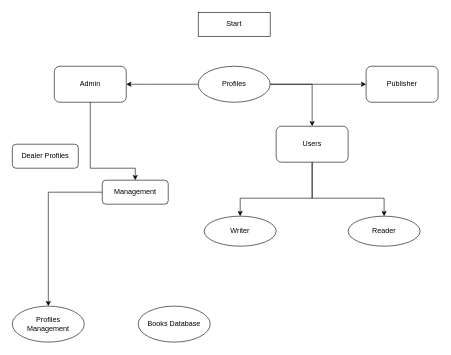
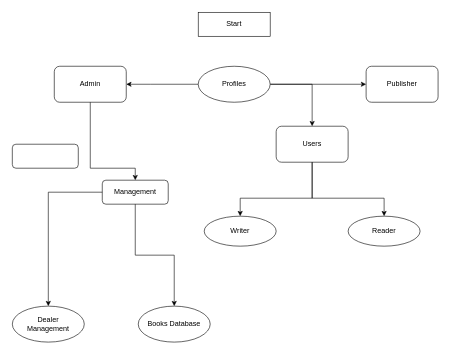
  <mxCell id="0" />
  <mxCell id="1" parent="0" />
  <mxCell id="2" value="" style="edgeStyle=orthogonalEdgeStyle;rounded=0;orthogonalLoop=1;jettySize=auto;html=1;" edge="1" parent="1" source="16" target="18"><mxGeometry relative="1" as="geometry" /></mxCell>
  <mxCell id="3" value="" style="edgeStyle=orthogonalEdgeStyle;rounded=0;orthogonalLoop=1;jettySize=auto;html=1;" edge="1" parent="1" source="16" target="12"><mxGeometry relative="1" as="geometry" /></mxCell>
  <mxCell id="4" value="" style="edgeStyle=orthogonalEdgeStyle;rounded=0;orthogonalLoop=1;jettySize=auto;html=1;" edge="1" parent="1" source="16" target="6"><mxGeometry relative="1" as="geometry"><Array as="points"><mxPoint x="250" y="140" /><mxPoint x="250" y="140" /></Array></mxGeometry></mxCell>
  <mxCell id="5" value="" style="group" vertex="1" connectable="0" parent="1"><mxGeometry x="90" y="110" width="120" height="60" as="geometry" /></mxCell>
  <mxCell id="6" value="" style="rounded=1;whiteSpace=wrap;html=1;" vertex="1" parent="5"><mxGeometry width="120" height="60" as="geometry" /></mxCell>
  <mxCell id="7" value="Admin" style="text;html=1;strokeColor=none;fillColor=none;align=center;verticalAlign=middle;whiteSpace=wrap;rounded=0;" vertex="1" parent="5"><mxGeometry width="120" height="60" as="geometry" /></mxCell>
  <mxCell id="8" value="" style="group" vertex="1" connectable="0" parent="1"><mxGeometry x="330" y="20" width="120" height="40" as="geometry" /></mxCell>
  <mxCell id="9" value="" style="rounded=0;whiteSpace=wrap;html=1;" vertex="1" parent="8"><mxGeometry width="120" height="40" as="geometry" /></mxCell>
  <mxCell id="10" value="Start" style="text;html=1;strokeColor=none;fillColor=none;align=center;verticalAlign=middle;whiteSpace=wrap;rounded=0;" vertex="1" parent="8"><mxGeometry width="120" height="40" as="geometry" /></mxCell>
  <mxCell id="11" value="" style="group" vertex="1" connectable="0" parent="1"><mxGeometry x="610" y="110" width="120" height="60" as="geometry" /></mxCell>
  <mxCell id="12" value="" style="rounded=1;whiteSpace=wrap;html=1;" vertex="1" parent="11"><mxGeometry width="120" height="60" as="geometry" /></mxCell>
  <mxCell id="13" value="Publisher" style="text;html=1;strokeColor=none;fillColor=none;align=center;verticalAlign=middle;whiteSpace=wrap;rounded=0;" vertex="1" parent="11"><mxGeometry width="120" height="60" as="geometry" /></mxCell>
  <mxCell id="14" value="" style="group" vertex="1" connectable="0" parent="1"><mxGeometry x="330" y="110" width="120" height="60" as="geometry" /></mxCell>
  <mxCell id="15" value="" style="ellipse;whiteSpace=wrap;html=1;" vertex="1" parent="14"><mxGeometry width="120" height="60" as="geometry" /></mxCell>
  <mxCell id="16" value="Profiles" style="text;html=1;strokeColor=none;fillColor=none;align=center;verticalAlign=middle;whiteSpace=wrap;rounded=0;" vertex="1" parent="14"><mxGeometry width="120" height="60" as="geometry" /></mxCell>
  <mxCell id="17" value="" style="group" vertex="1" connectable="0" parent="1"><mxGeometry x="460" y="210" width="120" height="60" as="geometry" /></mxCell>
  <mxCell id="18" value="" style="rounded=1;whiteSpace=wrap;html=1;" vertex="1" parent="17"><mxGeometry width="120" height="60" as="geometry" /></mxCell>
  <mxCell id="19" value="Users" style="text;html=1;strokeColor=none;fillColor=none;align=center;verticalAlign=middle;whiteSpace=wrap;rounded=0;" vertex="1" parent="17"><mxGeometry width="120" height="60" as="geometry" /></mxCell>
  <mxCell id="20" value="" style="rounded=1;whiteSpace=wrap;html=1;" vertex="1" parent="1"><mxGeometry x="20" y="240" width="110" height="40" as="geometry" /></mxCell>
- <mxCell id="21" value="Dealer Profiles" style="text;html=1;strokeColor=none;fillColor=none;align=center;verticalAlign=middle;whiteSpace=wrap;rounded=0;" vertex="1" parent="1"><mxGeometry x="20" y="240" width="110" height="40" as="geometry" /></mxCell>
  <mxCell id="22" value="" style="edgeStyle=orthogonalEdgeStyle;rounded=0;orthogonalLoop=1;jettySize=auto;html=1;" edge="1" parent="1" source="7" target="26"><mxGeometry relative="1" as="geometry"><Array as="points"><mxPoint x="150" y="280" /><mxPoint x="225" y="280" /></Array></mxGeometry></mxCell>
  <mxCell id="23" value="" style="edgeStyle=orthogonalEdgeStyle;rounded=0;orthogonalLoop=1;jettySize=auto;html=1;" edge="1" parent="1" source="19" target="41"><mxGeometry relative="1" as="geometry"><Array as="points"><mxPoint x="520" y="330" /><mxPoint x="400" y="330" /></Array></mxGeometry></mxCell>
  <mxCell id="24" value="" style="edgeStyle=orthogonalEdgeStyle;rounded=0;orthogonalLoop=1;jettySize=auto;html=1;" edge="1" parent="1" source="19" target="37"><mxGeometry relative="1" as="geometry"><Array as="points"><mxPoint x="520" y="330" /></Array></mxGeometry></mxCell>
  <mxCell id="25" value="" style="group" vertex="1" connectable="0" parent="1"><mxGeometry x="170" y="300" width="110" height="40" as="geometry" /></mxCell>
  <mxCell id="26" value="" style="rounded=1;whiteSpace=wrap;html=1;" vertex="1" parent="25"><mxGeometry width="110" height="40" as="geometry" /></mxCell>
  <mxCell id="27" value="Management" style="text;html=1;strokeColor=none;fillColor=none;align=center;verticalAlign=middle;whiteSpace=wrap;rounded=0;" vertex="1" parent="25"><mxGeometry width="110" height="40" as="geometry" /></mxCell>
  <mxCell id="28" value="" style="edgeStyle=orthogonalEdgeStyle;rounded=0;orthogonalLoop=1;jettySize=auto;html=1;" edge="1" parent="1" source="27" target="34"><mxGeometry relative="1" as="geometry" /></mxCell>
+ <mxCell id="29" style="edgeStyle=orthogonalEdgeStyle;rounded=0;orthogonalLoop=1;jettySize=auto;html=1;exitX=0.5;exitY=1;exitDx=0;exitDy=0;entryX=0.5;entryY=0;entryDx=0;entryDy=0;" edge="1" parent="1" source="27" target="32"><mxGeometry relative="1" as="geometry" /></mxCell>
  <mxCell id="30" value="" style="group" vertex="1" connectable="0" parent="1"><mxGeometry x="230" y="510" width="120" height="60" as="geometry" /></mxCell>
  <mxCell id="31" value="" style="ellipse;whiteSpace=wrap;html=1;" vertex="1" parent="30"><mxGeometry width="120" height="60" as="geometry" /></mxCell>
  <mxCell id="32" value="Books Database" style="text;html=1;strokeColor=none;fillColor=none;align=center;verticalAlign=middle;whiteSpace=wrap;rounded=0;" vertex="1" parent="30"><mxGeometry width="120" height="60" as="geometry" /></mxCell>
  <mxCell id="33" value="" style="group" vertex="1" connectable="0" parent="1"><mxGeometry x="20" y="510" width="120" height="60" as="geometry" /></mxCell>
  <mxCell id="34" value="" style="ellipse;whiteSpace=wrap;html=1;" vertex="1" parent="33"><mxGeometry width="120" height="60" as="geometry" /></mxCell>
- <mxCell id="35" value="Profiles Management" style="text;html=1;strokeColor=none;fillColor=none;align=center;verticalAlign=middle;whiteSpace=wrap;rounded=0;" vertex="1" parent="33"><mxGeometry x="5" width="110" height="60" as="geometry" /></mxCell>
+ <mxCell id="35" value="Dealer Management" style="text;html=1;strokeColor=none;fillColor=none;align=center;verticalAlign=middle;whiteSpace=wrap;rounded=0;" vertex="1" parent="33"><mxGeometry x="5" width="110" height="60" as="geometry" /></mxCell>
  <mxCell id="36" value="" style="group" vertex="1" connectable="0" parent="1"><mxGeometry x="580" y="360" width="120" height="50" as="geometry" /></mxCell>
  <mxCell id="37" value="" style="ellipse;whiteSpace=wrap;html=1;" vertex="1" parent="36"><mxGeometry width="120" height="50" as="geometry" /></mxCell>
  <mxCell id="38" value="Reader" style="text;html=1;strokeColor=none;fillColor=none;align=center;verticalAlign=middle;whiteSpace=wrap;rounded=0;" vertex="1" parent="36"><mxGeometry width="120" height="50" as="geometry" /></mxCell>
  <mxCell id="39" style="edgeStyle=orthogonalEdgeStyle;rounded=0;orthogonalLoop=1;jettySize=auto;html=1;exitX=0.5;exitY=1;exitDx=0;exitDy=0;" edge="1" parent="36" source="38" target="38"><mxGeometry relative="1" as="geometry" /></mxCell>
  <mxCell id="40" value="" style="group" vertex="1" connectable="0" parent="1"><mxGeometry x="340" y="360" width="120" height="50" as="geometry" /></mxCell>
  <mxCell id="41" value="" style="ellipse;whiteSpace=wrap;html=1;" vertex="1" parent="40"><mxGeometry width="120" height="50" as="geometry" /></mxCell>
  <mxCell id="42" value="Writer" style="text;html=1;strokeColor=none;fillColor=none;align=center;verticalAlign=middle;whiteSpace=wrap;rounded=0;" vertex="1" parent="40"><mxGeometry width="120" height="50" as="geometry" /></mxCell>
